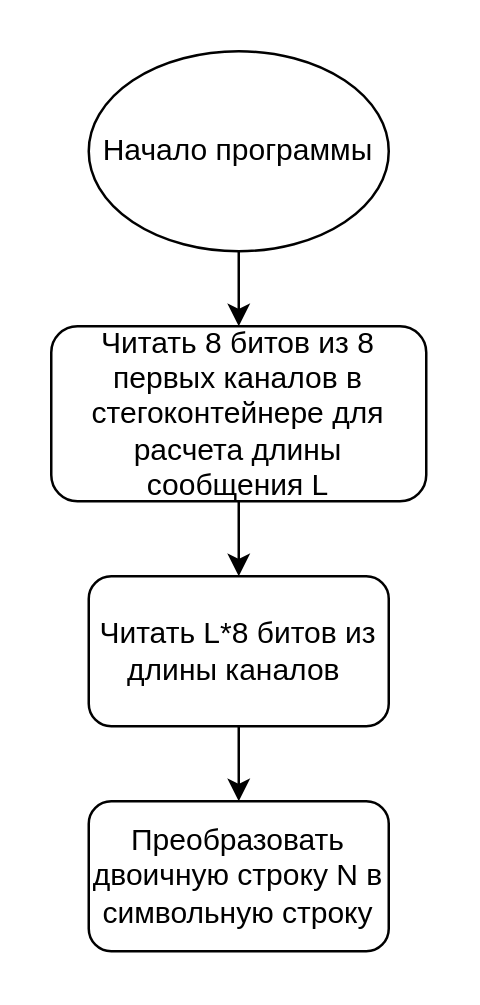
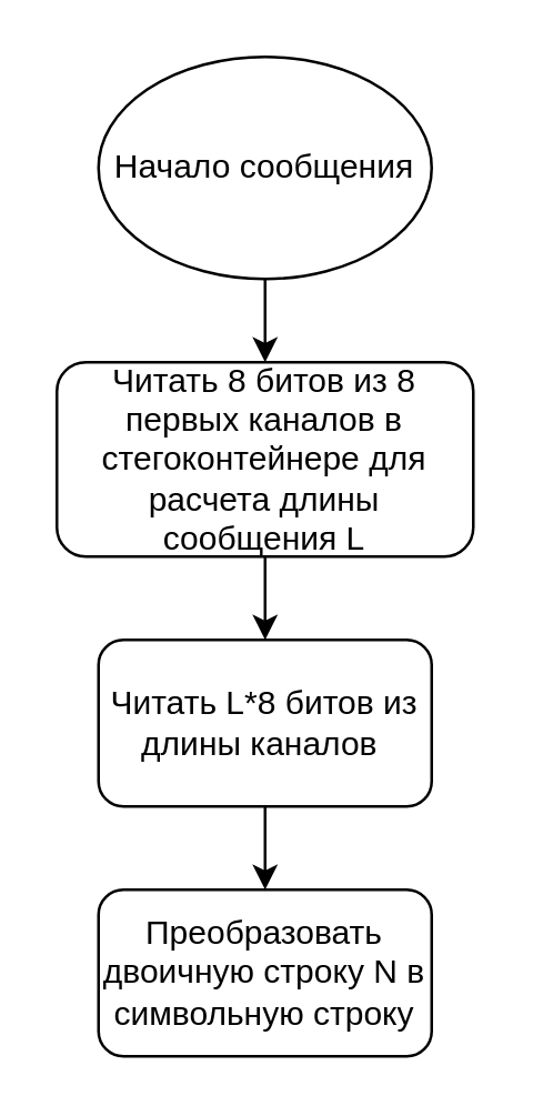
  <mxCell id="0" />
  <mxCell id="1" parent="0" />
- <mxCell id="2" value="Начало программы" style="ellipse;whiteSpace=wrap;html=1;" vertex="1" parent="1"><mxGeometry x="35" y="20" width="120" height="80" as="geometry" /></mxCell>
+ <mxCell id="2" value="Начало сообщения" style="ellipse;whiteSpace=wrap;html=1;" vertex="1" parent="1"><mxGeometry x="35" y="20" width="120" height="80" as="geometry" /></mxCell>
  <mxCell id="3" value="&lt;span&gt;Читать 8 битов из 8 первых каналов в стегоконтейнере для расчета длины сообщения L&lt;/span&gt;" style="rounded=1;whiteSpace=wrap;html=1;" vertex="1" parent="1"><mxGeometry x="20" y="130" width="150" height="70" as="geometry" /></mxCell>
  <mxCell id="4" value="Читать L*8 битов из длины каналов&amp;nbsp;" style="rounded=1;whiteSpace=wrap;html=1;" vertex="1" parent="1"><mxGeometry x="35" y="230" width="120" height="60" as="geometry" /></mxCell>
  <mxCell id="5" value="Преобразовать двоичную строку N в символьную строку" style="rounded=1;whiteSpace=wrap;html=1;" vertex="1" parent="1"><mxGeometry x="35" y="320" width="120" height="60" as="geometry" /></mxCell>
  <mxCell id="6" value="" style="endArrow=classic;html=1;exitX=0.5;exitY=1;exitDx=0;exitDy=0;entryX=0.5;entryY=0;entryDx=0;entryDy=0;" edge="1" parent="1" source="2" target="3"><mxGeometry width="50" height="50" relative="1" as="geometry"><mxPoint x="185" y="270" as="sourcePoint" /><mxPoint x="235" y="220" as="targetPoint" /></mxGeometry></mxCell>
  <mxCell id="7" value="" style="endArrow=classic;html=1;exitX=0.5;exitY=1;exitDx=0;exitDy=0;entryX=0.5;entryY=0;entryDx=0;entryDy=0;" edge="1" parent="1" source="3" target="4"><mxGeometry width="50" height="50" relative="1" as="geometry"><mxPoint x="185" y="270" as="sourcePoint" /><mxPoint x="235" y="220" as="targetPoint" /></mxGeometry></mxCell>
  <mxCell id="8" value="" style="endArrow=classic;html=1;exitX=0.5;exitY=1;exitDx=0;exitDy=0;entryX=0.5;entryY=0;entryDx=0;entryDy=0;" edge="1" parent="1" source="4" target="5"><mxGeometry width="50" height="50" relative="1" as="geometry"><mxPoint x="185" y="270" as="sourcePoint" /><mxPoint x="235" y="220" as="targetPoint" /></mxGeometry></mxCell>
